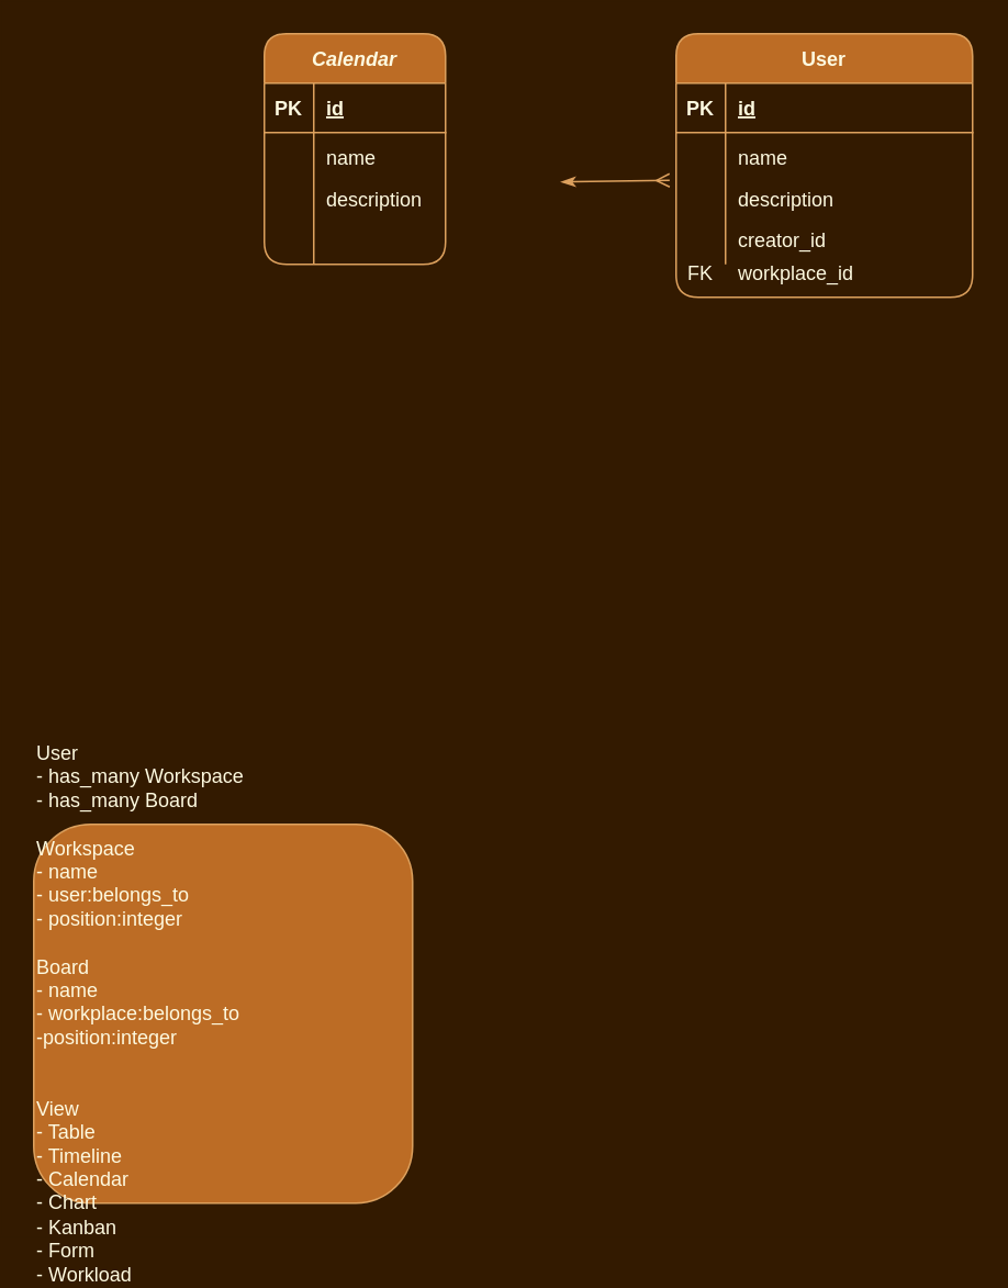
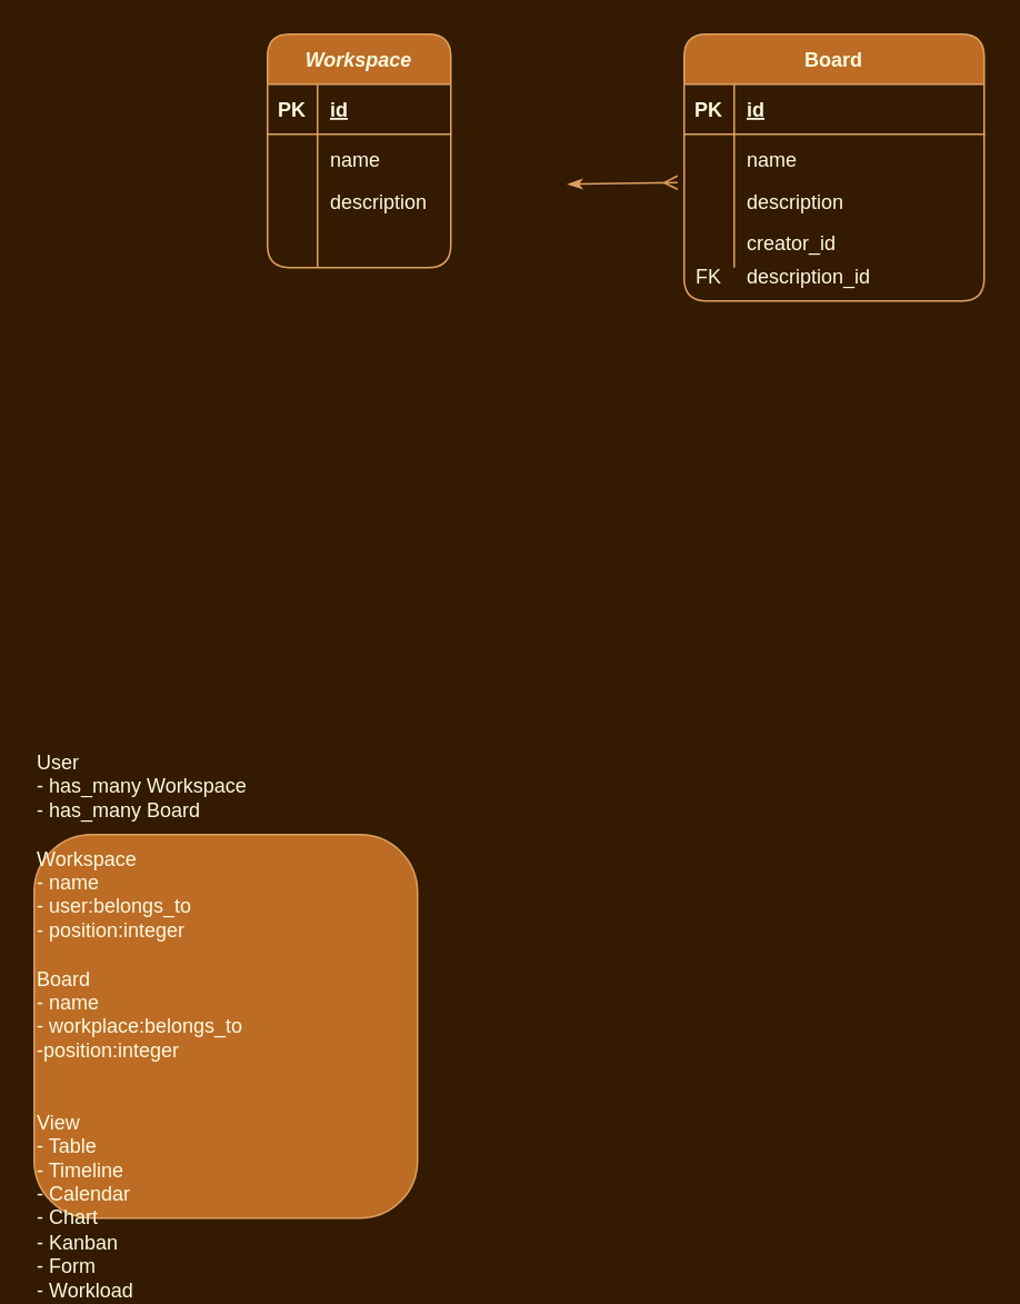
  <mxCell id="0" />
  <mxCell id="1" parent="0" />
- <mxCell id="2" value="Calendar" style="shape=table;startSize=30;container=1;collapsible=1;childLayout=tableLayout;fixedRows=1;rowLines=0;fontStyle=3;align=center;resizeLast=1;fillColor=#BC6C25;strokeColor=#DDA15E;fontColor=#FEFAE0;rounded=1;" parent="1" vertex="1"><mxGeometry x="160" y="20" width="110" height="140" as="geometry" /></mxCell>
+ <mxCell id="2" value="Workspace" style="shape=table;startSize=30;container=1;collapsible=1;childLayout=tableLayout;fixedRows=1;rowLines=0;fontStyle=3;align=center;resizeLast=1;fillColor=#BC6C25;strokeColor=#DDA15E;fontColor=#FEFAE0;rounded=1;" parent="1" vertex="1"><mxGeometry x="160" y="20" width="110" height="140" as="geometry" /></mxCell>
  <mxCell id="3" value="" style="shape=partialRectangle;collapsible=0;dropTarget=0;pointerEvents=0;fillColor=none;top=0;left=0;bottom=1;right=0;points=[[0,0.5],[1,0.5]];portConstraint=eastwest;strokeColor=#DDA15E;fontColor=#FEFAE0;rounded=1;" parent="2" vertex="1"><mxGeometry y="30" width="110" height="30" as="geometry" /></mxCell>
  <mxCell id="4" value="PK" style="shape=partialRectangle;connectable=0;fillColor=none;top=0;left=0;bottom=0;right=0;fontStyle=1;overflow=hidden;strokeColor=#DDA15E;fontColor=#FEFAE0;rounded=1;" parent="3" vertex="1"><mxGeometry width="30" height="30" as="geometry" /></mxCell>
  <mxCell id="5" value="id" style="shape=partialRectangle;connectable=0;fillColor=none;top=0;left=0;bottom=0;right=0;align=left;spacingLeft=6;fontStyle=5;overflow=hidden;strokeColor=#DDA15E;fontColor=#FEFAE0;rounded=1;" parent="3" vertex="1"><mxGeometry x="30" width="80" height="30" as="geometry" /></mxCell>
  <mxCell id="6" value="" style="shape=partialRectangle;collapsible=0;dropTarget=0;pointerEvents=0;fillColor=none;top=0;left=0;bottom=0;right=0;points=[[0,0.5],[1,0.5]];portConstraint=eastwest;strokeColor=#DDA15E;fontColor=#FEFAE0;rounded=1;" parent="2" vertex="1"><mxGeometry y="60" width="110" height="30" as="geometry" /></mxCell>
  <mxCell id="7" value="" style="shape=partialRectangle;connectable=0;fillColor=none;top=0;left=0;bottom=0;right=0;editable=1;overflow=hidden;strokeColor=#DDA15E;fontColor=#FEFAE0;rounded=1;" parent="6" vertex="1"><mxGeometry width="30" height="30" as="geometry" /></mxCell>
  <mxCell id="8" value="name" style="shape=partialRectangle;connectable=0;fillColor=none;top=0;left=0;bottom=0;right=0;align=left;spacingLeft=6;overflow=hidden;strokeColor=#DDA15E;fontColor=#FEFAE0;rounded=1;" parent="6" vertex="1"><mxGeometry x="30" width="80" height="30" as="geometry" /></mxCell>
  <mxCell id="9" value="" style="shape=partialRectangle;collapsible=0;dropTarget=0;pointerEvents=0;fillColor=none;top=0;left=0;bottom=0;right=0;points=[[0,0.5],[1,0.5]];portConstraint=eastwest;strokeColor=#DDA15E;fontColor=#FEFAE0;rounded=1;" parent="2" vertex="1"><mxGeometry y="90" width="110" height="20" as="geometry" /></mxCell>
  <mxCell id="10" value="" style="shape=partialRectangle;connectable=0;fillColor=none;top=0;left=0;bottom=0;right=0;editable=1;overflow=hidden;strokeColor=#DDA15E;fontColor=#FEFAE0;rounded=1;" parent="9" vertex="1"><mxGeometry width="30" height="20" as="geometry" /></mxCell>
  <mxCell id="11" value="description" style="shape=partialRectangle;connectable=0;fillColor=none;top=0;left=0;bottom=0;right=0;align=left;spacingLeft=6;overflow=hidden;strokeColor=#DDA15E;fontColor=#FEFAE0;rounded=1;" parent="9" vertex="1"><mxGeometry x="30" width="80" height="20" as="geometry" /></mxCell>
  <mxCell id="12" value="" style="shape=partialRectangle;collapsible=0;dropTarget=0;pointerEvents=0;fillColor=none;top=0;left=0;bottom=0;right=0;points=[[0,0.5],[1,0.5]];portConstraint=eastwest;strokeColor=#DDA15E;fontColor=#FEFAE0;rounded=1;" parent="2" vertex="1"><mxGeometry y="110" width="110" height="30" as="geometry" /></mxCell>
  <mxCell id="13" value="" style="shape=partialRectangle;connectable=0;fillColor=none;top=0;left=0;bottom=0;right=0;editable=1;overflow=hidden;strokeColor=#DDA15E;fontColor=#FEFAE0;rounded=1;" parent="12" vertex="1"><mxGeometry width="30" height="30" as="geometry" /></mxCell>
  <mxCell id="14" value="" style="shape=partialRectangle;connectable=0;fillColor=none;top=0;left=0;bottom=0;right=0;align=left;spacingLeft=6;overflow=hidden;strokeColor=#DDA15E;fontColor=#FEFAE0;rounded=1;" parent="12" vertex="1"><mxGeometry x="30" width="80" height="30" as="geometry" /></mxCell>
  <mxCell id="15" value="" style="endArrow=ERmany;startArrow=classicThin;html=1;entryX=-0.022;entryY=0.967;entryDx=0;entryDy=0;entryPerimeter=0;startFill=1;endFill=0;labelBackgroundColor=#283618;strokeColor=#DDA15E;fontColor=#FEFAE0;" parent="1" target="20" edge="1"><mxGeometry width="50" height="50" relative="1" as="geometry"><mxPoint x="340" y="110" as="sourcePoint" /><mxPoint x="460" y="106" as="targetPoint" /></mxGeometry></mxCell>
- <mxCell id="16" value="User" style="shape=table;startSize=30;container=1;collapsible=1;childLayout=tableLayout;fixedRows=1;rowLines=0;fontStyle=1;align=center;resizeLast=1;fillColor=#BC6C25;strokeColor=#DDA15E;fontColor=#FEFAE0;rounded=1;" parent="1" vertex="1"><mxGeometry x="410" y="20" width="180" height="160" as="geometry" /></mxCell>
+ <mxCell id="16" value="Board" style="shape=table;startSize=30;container=1;collapsible=1;childLayout=tableLayout;fixedRows=1;rowLines=0;fontStyle=1;align=center;resizeLast=1;fillColor=#BC6C25;strokeColor=#DDA15E;fontColor=#FEFAE0;rounded=1;" parent="1" vertex="1"><mxGeometry x="410" y="20" width="180" height="160" as="geometry" /></mxCell>
  <mxCell id="17" value="" style="shape=partialRectangle;collapsible=0;dropTarget=0;pointerEvents=0;fillColor=none;top=0;left=0;bottom=1;right=0;points=[[0,0.5],[1,0.5]];portConstraint=eastwest;strokeColor=#DDA15E;fontColor=#FEFAE0;rounded=1;" parent="16" vertex="1"><mxGeometry y="30" width="180" height="30" as="geometry" /></mxCell>
  <mxCell id="18" value="PK" style="shape=partialRectangle;connectable=0;fillColor=none;top=0;left=0;bottom=0;right=0;fontStyle=1;overflow=hidden;strokeColor=#DDA15E;fontColor=#FEFAE0;rounded=1;" parent="17" vertex="1"><mxGeometry width="30" height="30" as="geometry" /></mxCell>
  <mxCell id="19" value="id" style="shape=partialRectangle;connectable=0;fillColor=none;top=0;left=0;bottom=0;right=0;align=left;spacingLeft=6;fontStyle=5;overflow=hidden;strokeColor=#DDA15E;fontColor=#FEFAE0;rounded=1;" parent="17" vertex="1"><mxGeometry x="30" width="150" height="30" as="geometry" /></mxCell>
  <mxCell id="20" value="" style="shape=partialRectangle;collapsible=0;dropTarget=0;pointerEvents=0;fillColor=none;top=0;left=0;bottom=0;right=0;points=[[0,0.5],[1,0.5]];portConstraint=eastwest;strokeColor=#DDA15E;fontColor=#FEFAE0;rounded=1;" parent="16" vertex="1"><mxGeometry y="60" width="180" height="30" as="geometry" /></mxCell>
  <mxCell id="21" value="" style="shape=partialRectangle;connectable=0;fillColor=none;top=0;left=0;bottom=0;right=0;editable=1;overflow=hidden;strokeColor=#DDA15E;fontColor=#FEFAE0;rounded=1;" parent="20" vertex="1"><mxGeometry width="30" height="30" as="geometry" /></mxCell>
  <mxCell id="22" value="name" style="shape=partialRectangle;connectable=0;fillColor=none;top=0;left=0;bottom=0;right=0;align=left;spacingLeft=6;overflow=hidden;strokeColor=#DDA15E;fontColor=#FEFAE0;rounded=1;" parent="20" vertex="1"><mxGeometry x="30" width="150" height="30" as="geometry" /></mxCell>
  <mxCell id="23" value="" style="shape=partialRectangle;collapsible=0;dropTarget=0;pointerEvents=0;fillColor=none;top=0;left=0;bottom=0;right=0;points=[[0,0.5],[1,0.5]];portConstraint=eastwest;strokeColor=#DDA15E;fontColor=#FEFAE0;rounded=1;" parent="16" vertex="1"><mxGeometry y="90" width="180" height="20" as="geometry" /></mxCell>
  <mxCell id="24" value="" style="shape=partialRectangle;connectable=0;fillColor=none;top=0;left=0;bottom=0;right=0;editable=1;overflow=hidden;strokeColor=#DDA15E;fontColor=#FEFAE0;rounded=1;" parent="23" vertex="1"><mxGeometry width="30" height="20" as="geometry" /></mxCell>
  <mxCell id="25" value="description" style="shape=partialRectangle;connectable=0;fillColor=none;top=0;left=0;bottom=0;right=0;align=left;spacingLeft=6;overflow=hidden;strokeColor=#DDA15E;fontColor=#FEFAE0;rounded=1;" parent="23" vertex="1"><mxGeometry x="30" width="150" height="20" as="geometry" /></mxCell>
  <mxCell id="26" value="" style="shape=partialRectangle;collapsible=0;dropTarget=0;pointerEvents=0;fillColor=none;top=0;left=0;bottom=0;right=0;points=[[0,0.5],[1,0.5]];portConstraint=eastwest;strokeColor=#DDA15E;fontColor=#FEFAE0;rounded=1;" parent="16" vertex="1"><mxGeometry y="110" width="180" height="30" as="geometry" /></mxCell>
  <mxCell id="27" value="" style="shape=partialRectangle;connectable=0;fillColor=none;top=0;left=0;bottom=0;right=0;editable=1;overflow=hidden;strokeColor=#DDA15E;fontColor=#FEFAE0;rounded=1;" parent="26" vertex="1"><mxGeometry width="30" height="30" as="geometry" /></mxCell>
  <mxCell id="28" value="creator_id" style="shape=partialRectangle;connectable=0;fillColor=none;top=0;left=0;bottom=0;right=0;align=left;spacingLeft=6;overflow=hidden;strokeColor=#DDA15E;fontColor=#FEFAE0;rounded=1;" parent="26" vertex="1"><mxGeometry x="30" width="150" height="30" as="geometry" /></mxCell>
  <mxCell id="29" value="User&amp;nbsp;&lt;br&gt;- has_many Workspace&lt;br&gt;- has_many Board&lt;br&gt;&lt;br&gt;Workspace&lt;br&gt;- name&lt;br&gt;- user:belongs_to&lt;br&gt;- position:integer&lt;br&gt;&lt;br&gt;Board&lt;br&gt;- name&lt;br&gt;- workplace:belongs_to&lt;br&gt;-position:integer&lt;br&gt;&lt;br&gt;&lt;br&gt;View&lt;br&gt;- Table&lt;br&gt;- Timeline&lt;br&gt;- Calendar&lt;br&gt;- Chart&lt;br&gt;- Kanban&lt;br&gt;- Form&lt;br&gt;- Workload&lt;br&gt;" style="whiteSpace=wrap;html=1;aspect=fixed;align=left;fillColor=#BC6C25;strokeColor=#DDA15E;fontColor=#FEFAE0;rounded=1;" parent="1" vertex="1"><mxGeometry x="20" y="500" width="230" height="230" as="geometry" /></mxCell>
- <mxCell id="30" value="workplace_id" style="shape=partialRectangle;connectable=0;fillColor=none;top=0;left=0;bottom=0;right=0;align=left;spacingLeft=6;overflow=hidden;strokeColor=#DDA15E;fontColor=#FEFAE0;rounded=1;" parent="1" vertex="1"><mxGeometry x="440" y="150" width="150" height="30" as="geometry" /></mxCell>
+ <mxCell id="30" value="description_id" style="shape=partialRectangle;connectable=0;fillColor=none;top=0;left=0;bottom=0;right=0;align=left;spacingLeft=6;overflow=hidden;strokeColor=#DDA15E;fontColor=#FEFAE0;rounded=1;" parent="1" vertex="1"><mxGeometry x="440" y="150" width="150" height="30" as="geometry" /></mxCell>
  <mxCell id="31" value="FK" style="shape=partialRectangle;connectable=0;fillColor=none;top=0;left=0;bottom=0;right=0;editable=1;overflow=hidden;strokeColor=#DDA15E;fontColor=#FEFAE0;rounded=1;" parent="1" vertex="1"><mxGeometry x="410" y="150" width="30" height="30" as="geometry" /></mxCell>
